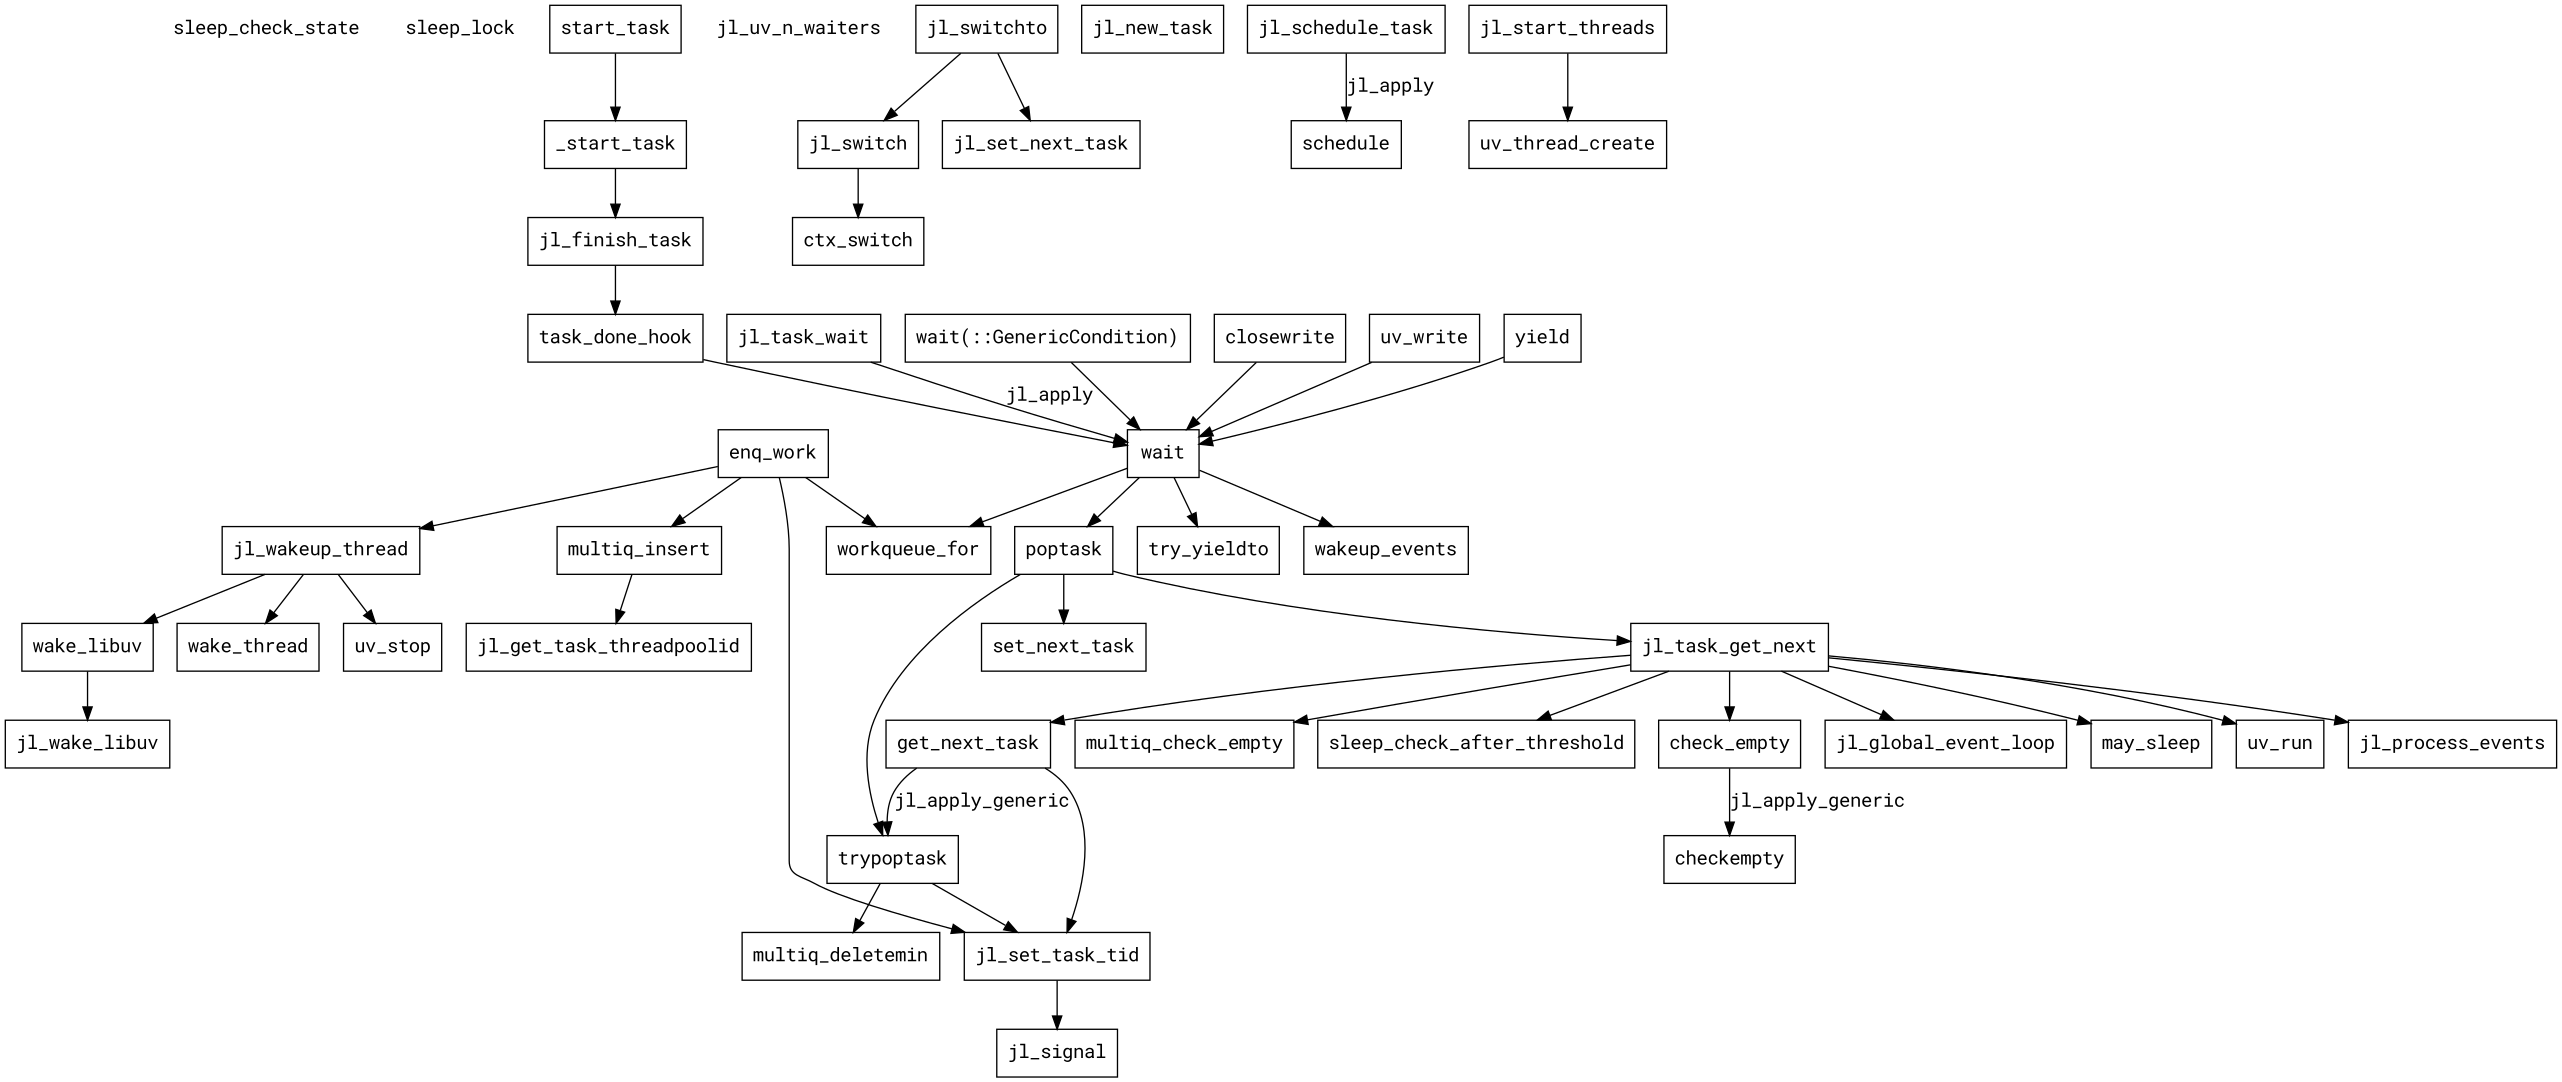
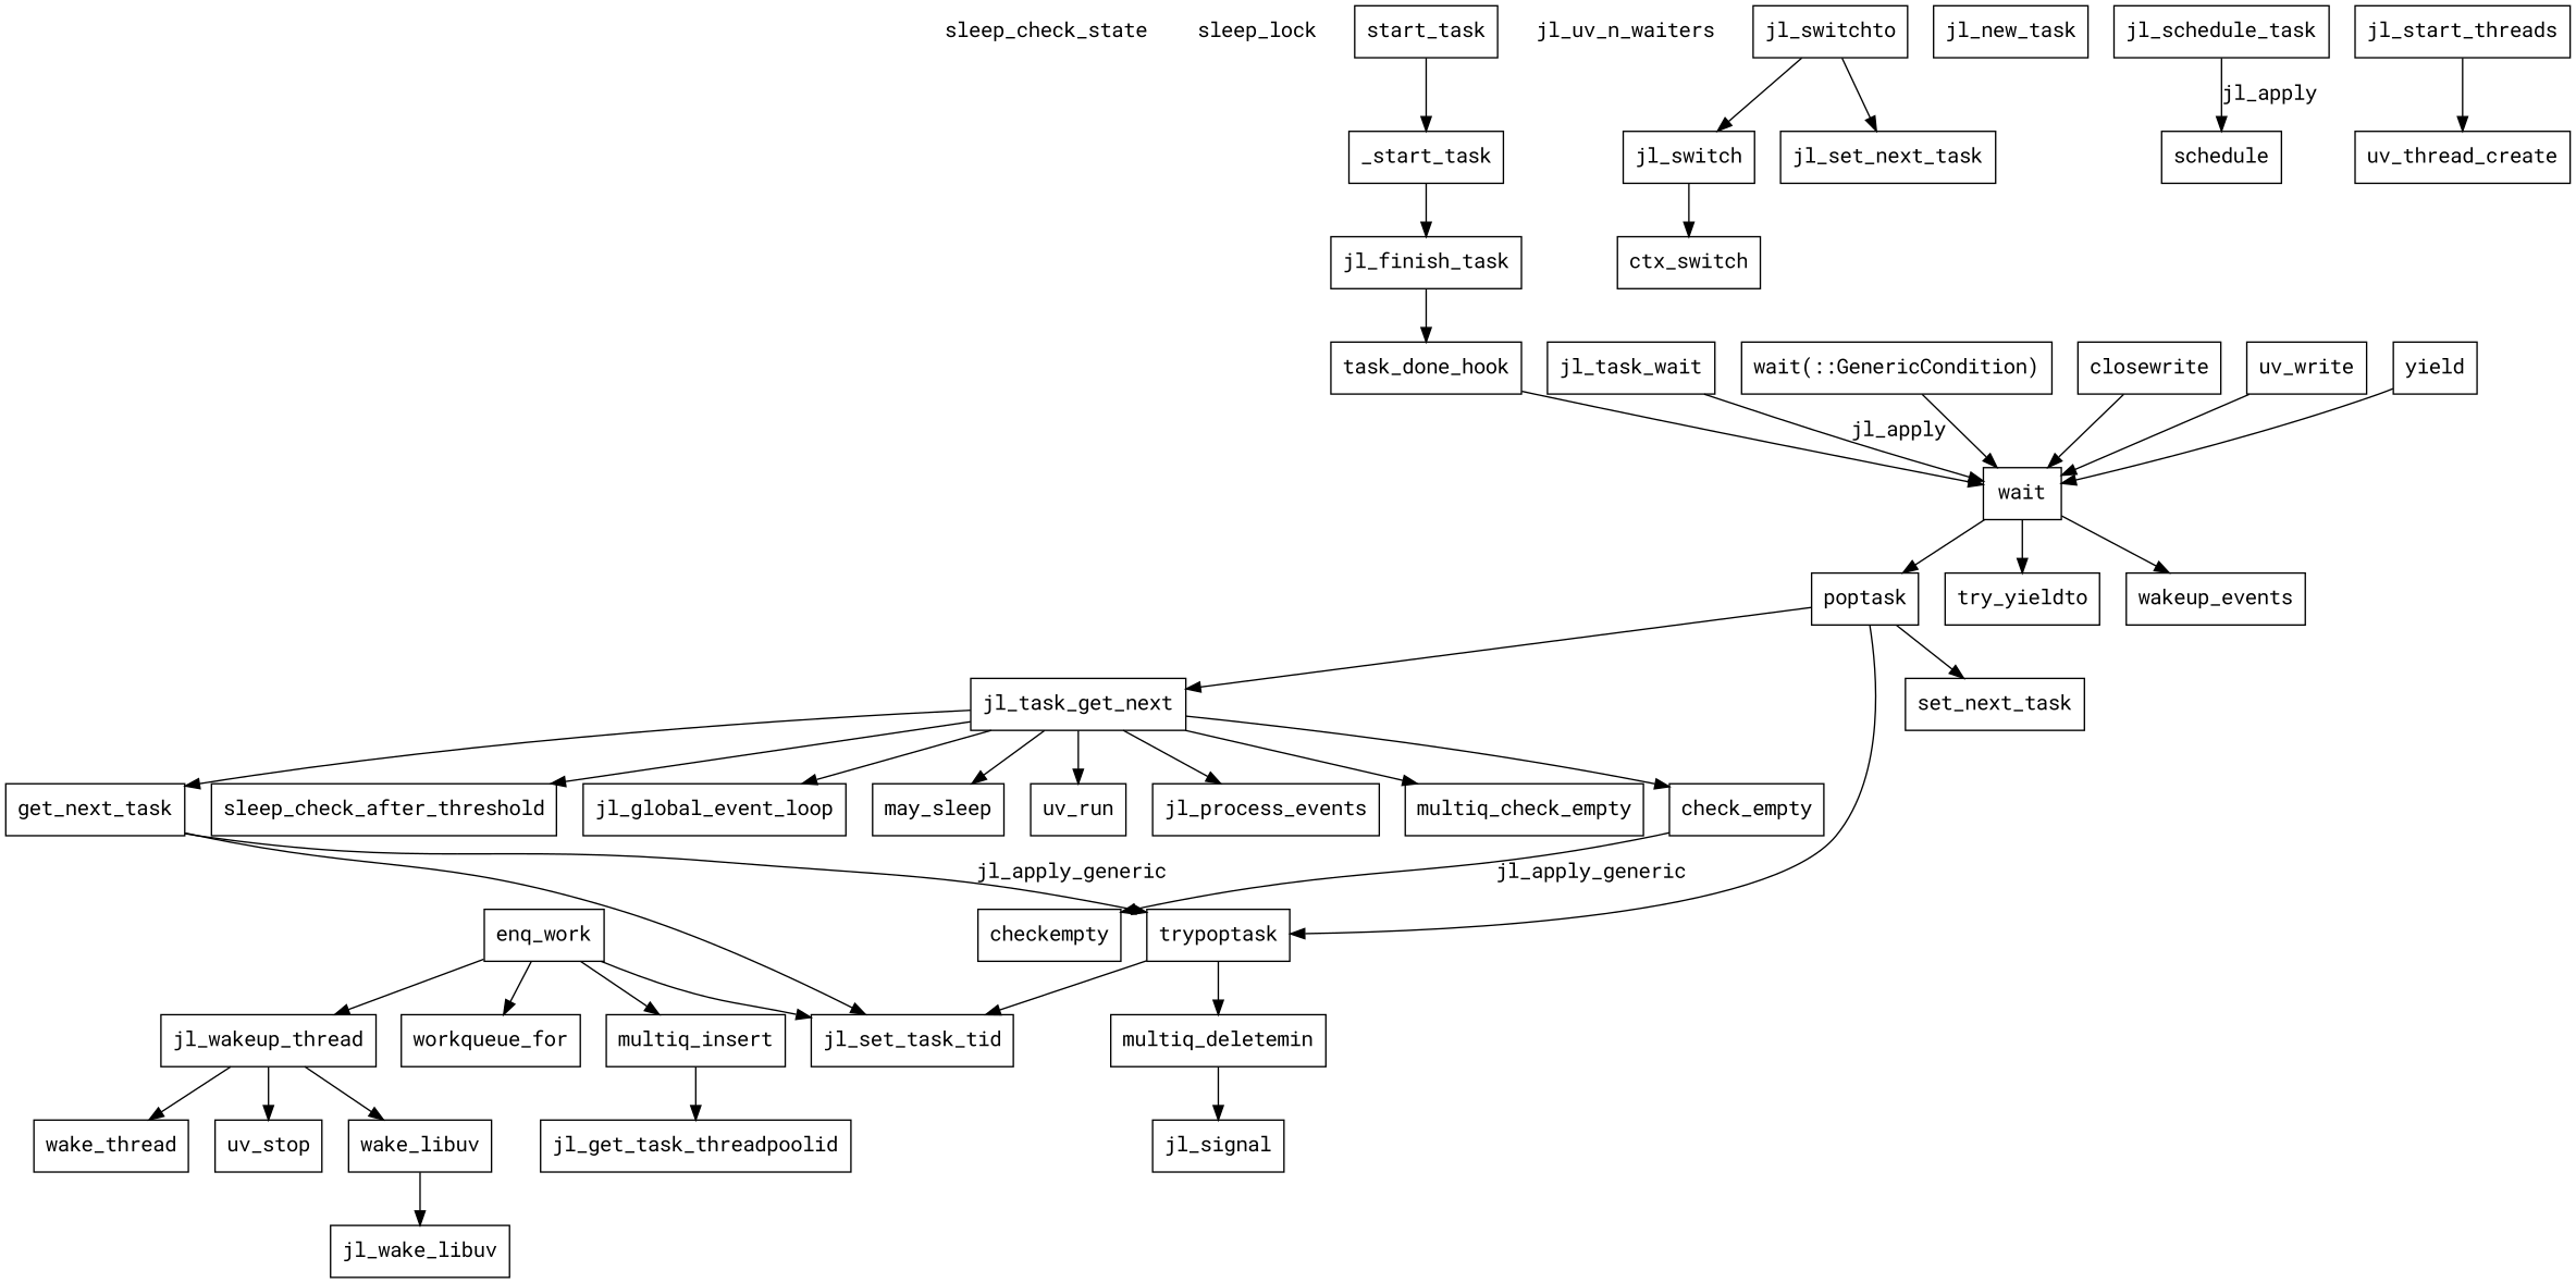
  digraph {
    fontname="Roboto Mono"
    node [fontname="Roboto Mono" shape=box]
    edge [fontname="Roboto Mono"]
    sleep_check_state [shape=none]
    sleep_lock [shape=none]
    wake_libuv
    jl_wake_libuv
    jl_wakeup_thread
    wake_thread
    uv_stop
    get_next_task
    trypoptask
    jl_set_task_tid
    multiq_deletemin
    n12 [label=jl_signal]
    check_empty
    checkempty
    jl_uv_n_waiters [shape=none]
    jl_task_get_next
    sleep_check_after_threshold
    jl_global_event_loop
    may_sleep
    uv_run
    jl_process_events
    multiq_check_empty
    jl_finish_task
    task_done_hook
    wait
    jl_switch
    ctx_switch
    jl_switchto
    jl_set_next_task
    jl_new_task
    jl_task_wait
    workqueue_for
    poptask
    try_yieldto
    n35 [label=wakeup_events]
    set_next_task
    jl_schedule_task
    schedule
    start_task
    _start_task
    multiq_insert
    jl_get_task_threadpoolid
    enq_work
    jl_start_threads
    uv_thread_create
    n46 [label="wait(::GenericCondition)"]
    closewrite
    uv_write
    yield
    wake_libuv -> jl_wake_libuv
    jl_wakeup_thread -> wake_libuv
    jl_wakeup_thread -> wake_thread
    jl_wakeup_thread -> uv_stop
    get_next_task -> trypoptask [label=jl_apply_generic]
    get_next_task -> jl_set_task_tid
    trypoptask -> jl_set_task_tid
    trypoptask -> multiq_deletemin
-   jl_set_task_tid -> n12
+   multiq_deletemin -> n12
    check_empty -> checkempty [label=jl_apply_generic]
    jl_task_get_next -> get_next_task
    jl_task_get_next -> check_empty
    jl_task_get_next -> sleep_check_after_threshold
    jl_task_get_next -> jl_global_event_loop
    jl_task_get_next -> may_sleep
    jl_task_get_next -> uv_run
    jl_task_get_next -> jl_process_events
    jl_task_get_next -> multiq_check_empty
    jl_finish_task -> task_done_hook
    task_done_hook -> wait
-   wait -> workqueue_for
    wait -> poptask
    wait -> try_yieldto
    wait -> n35
    jl_switch -> ctx_switch
    jl_switchto -> jl_switch
    jl_switchto -> jl_set_next_task
    jl_task_wait -> wait [label=jl_apply]
    poptask -> trypoptask
    poptask -> jl_task_get_next
    poptask -> set_next_task
    jl_schedule_task -> schedule [label=jl_apply]
    start_task -> _start_task
    _start_task -> jl_finish_task
    multiq_insert -> jl_get_task_threadpoolid
    enq_work -> jl_wakeup_thread
    enq_work -> jl_set_task_tid
    enq_work -> workqueue_for
    enq_work -> multiq_insert
    jl_start_threads -> uv_thread_create
    n46 -> wait
    closewrite -> wait
    uv_write -> wait
    yield -> wait
  }
